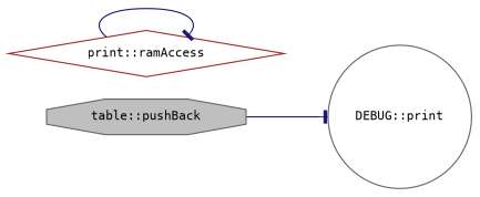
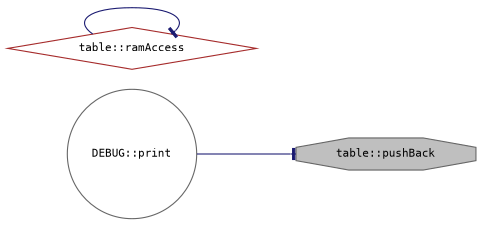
  digraph {
    fontname="DejaVu Sans Mono"
    rankdir=LR
    node [color=gray40 fillcolor=white fontname="DejaVu Sans Mono" fontsize=10 style=filled]
    edge [arrowhead=tee color=midnightblue fontname="DejaVu Sans Mono" fontsize=10 labelfontname=Helvetica labelfontsize=10 style=solid]
    n1 [fillcolor=grey75 fontcolor=black height=0.2 label="table::pushBack" shape=octagon width=0.4]
    n2 [height=0.2 label="DEBUG::print" shape=circle width=0.4]
-   n3 [color=brown height=0.2 label="print::ramAccess" shape=diamond width=0.4]
-   n1 -> n2
+   n3 [color=brown height=0.2 label="table::ramAccess" shape=diamond width=0.4]
+   n2 -> n1
    n3 -> n3
  }
